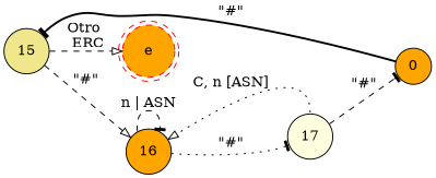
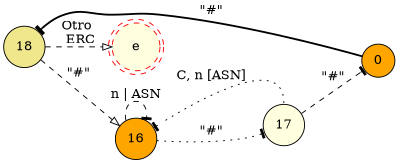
  digraph {
    rankdir=LR
    node [fillcolor=lightyellow shape=circle style=filled]
    edge [arrowhead=tee style=dashed]
-   e [color=red fillcolor=orange shape=doublecircle style="dashed,filled"]
+   e [color=red shape=doublecircle style="dashed,filled"]
    0 [fillcolor=orange]
-   15 [fillcolor=khaki]
+   15 [fillcolor=khaki label=18]
    16 [fillcolor=orange]
    17
    0 -> 15 [label="\"#\"" style=bold]
    15 -> e [arrowhead=onormal label="Otro \n ERC"]
    15 -> 16 [arrowhead=onormal label="\"#\""]
    16 -> 16 [label="n | ASN"]
    16 -> 17 [label="\"#\"" style=dotted]
    17 -> 0 [label="\"#\""]
-   17 -> 16 [arrowhead=onormal label="C, n [ASN]" style=dotted tailport=n]
+   17 -> 16 [label="C, n [ASN]" style=dotted tailport=n]
  }
